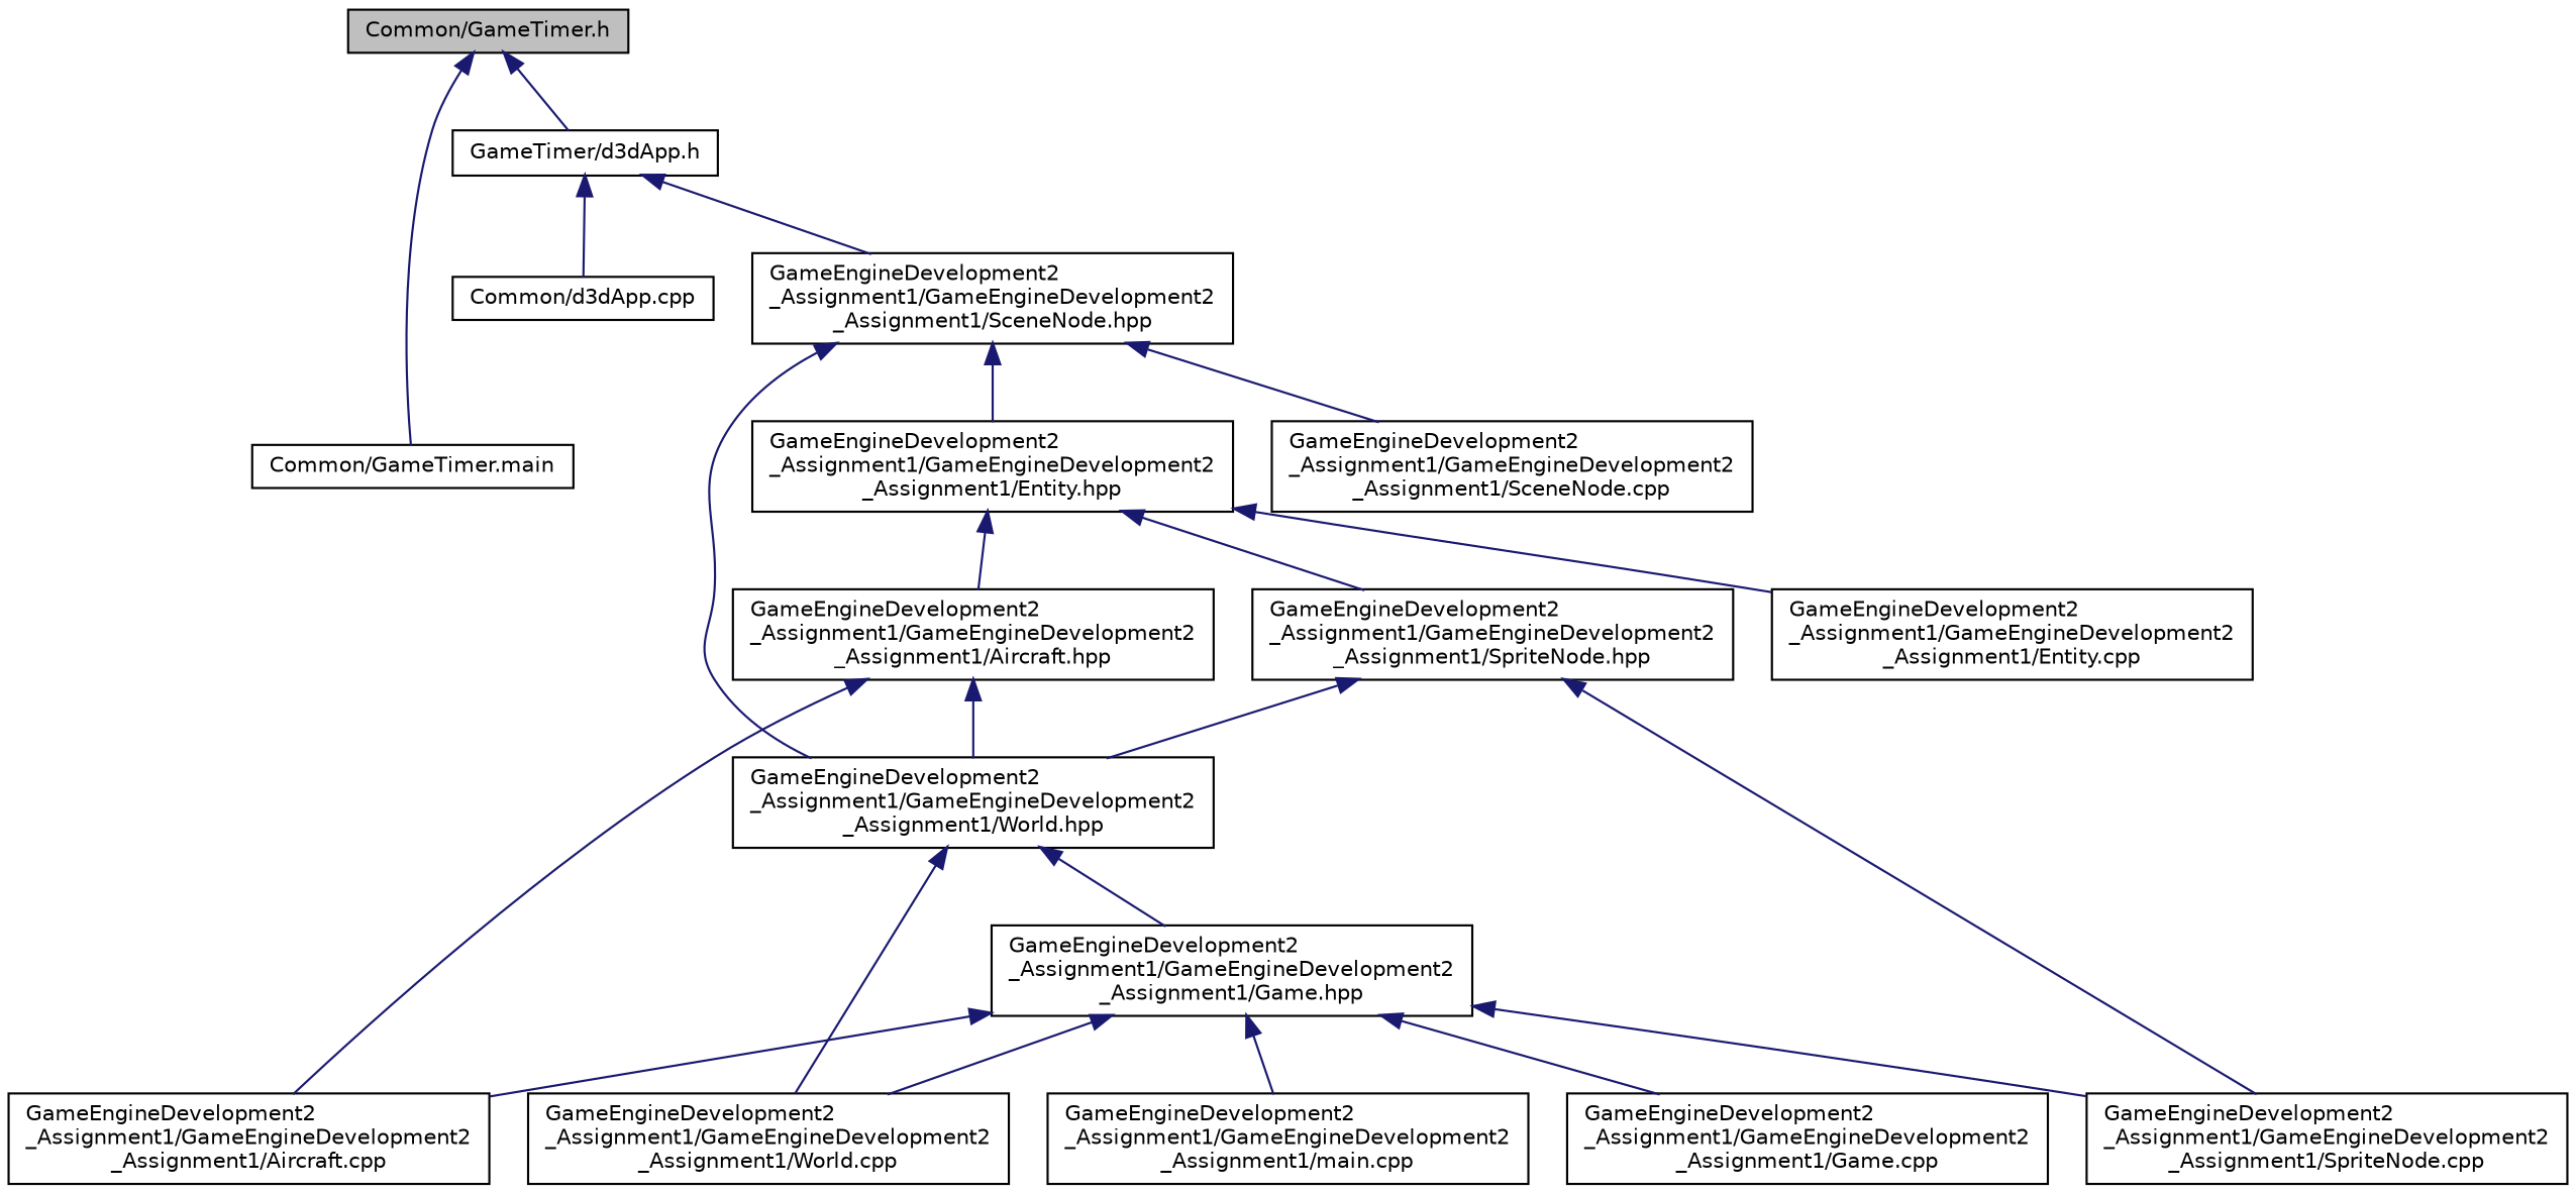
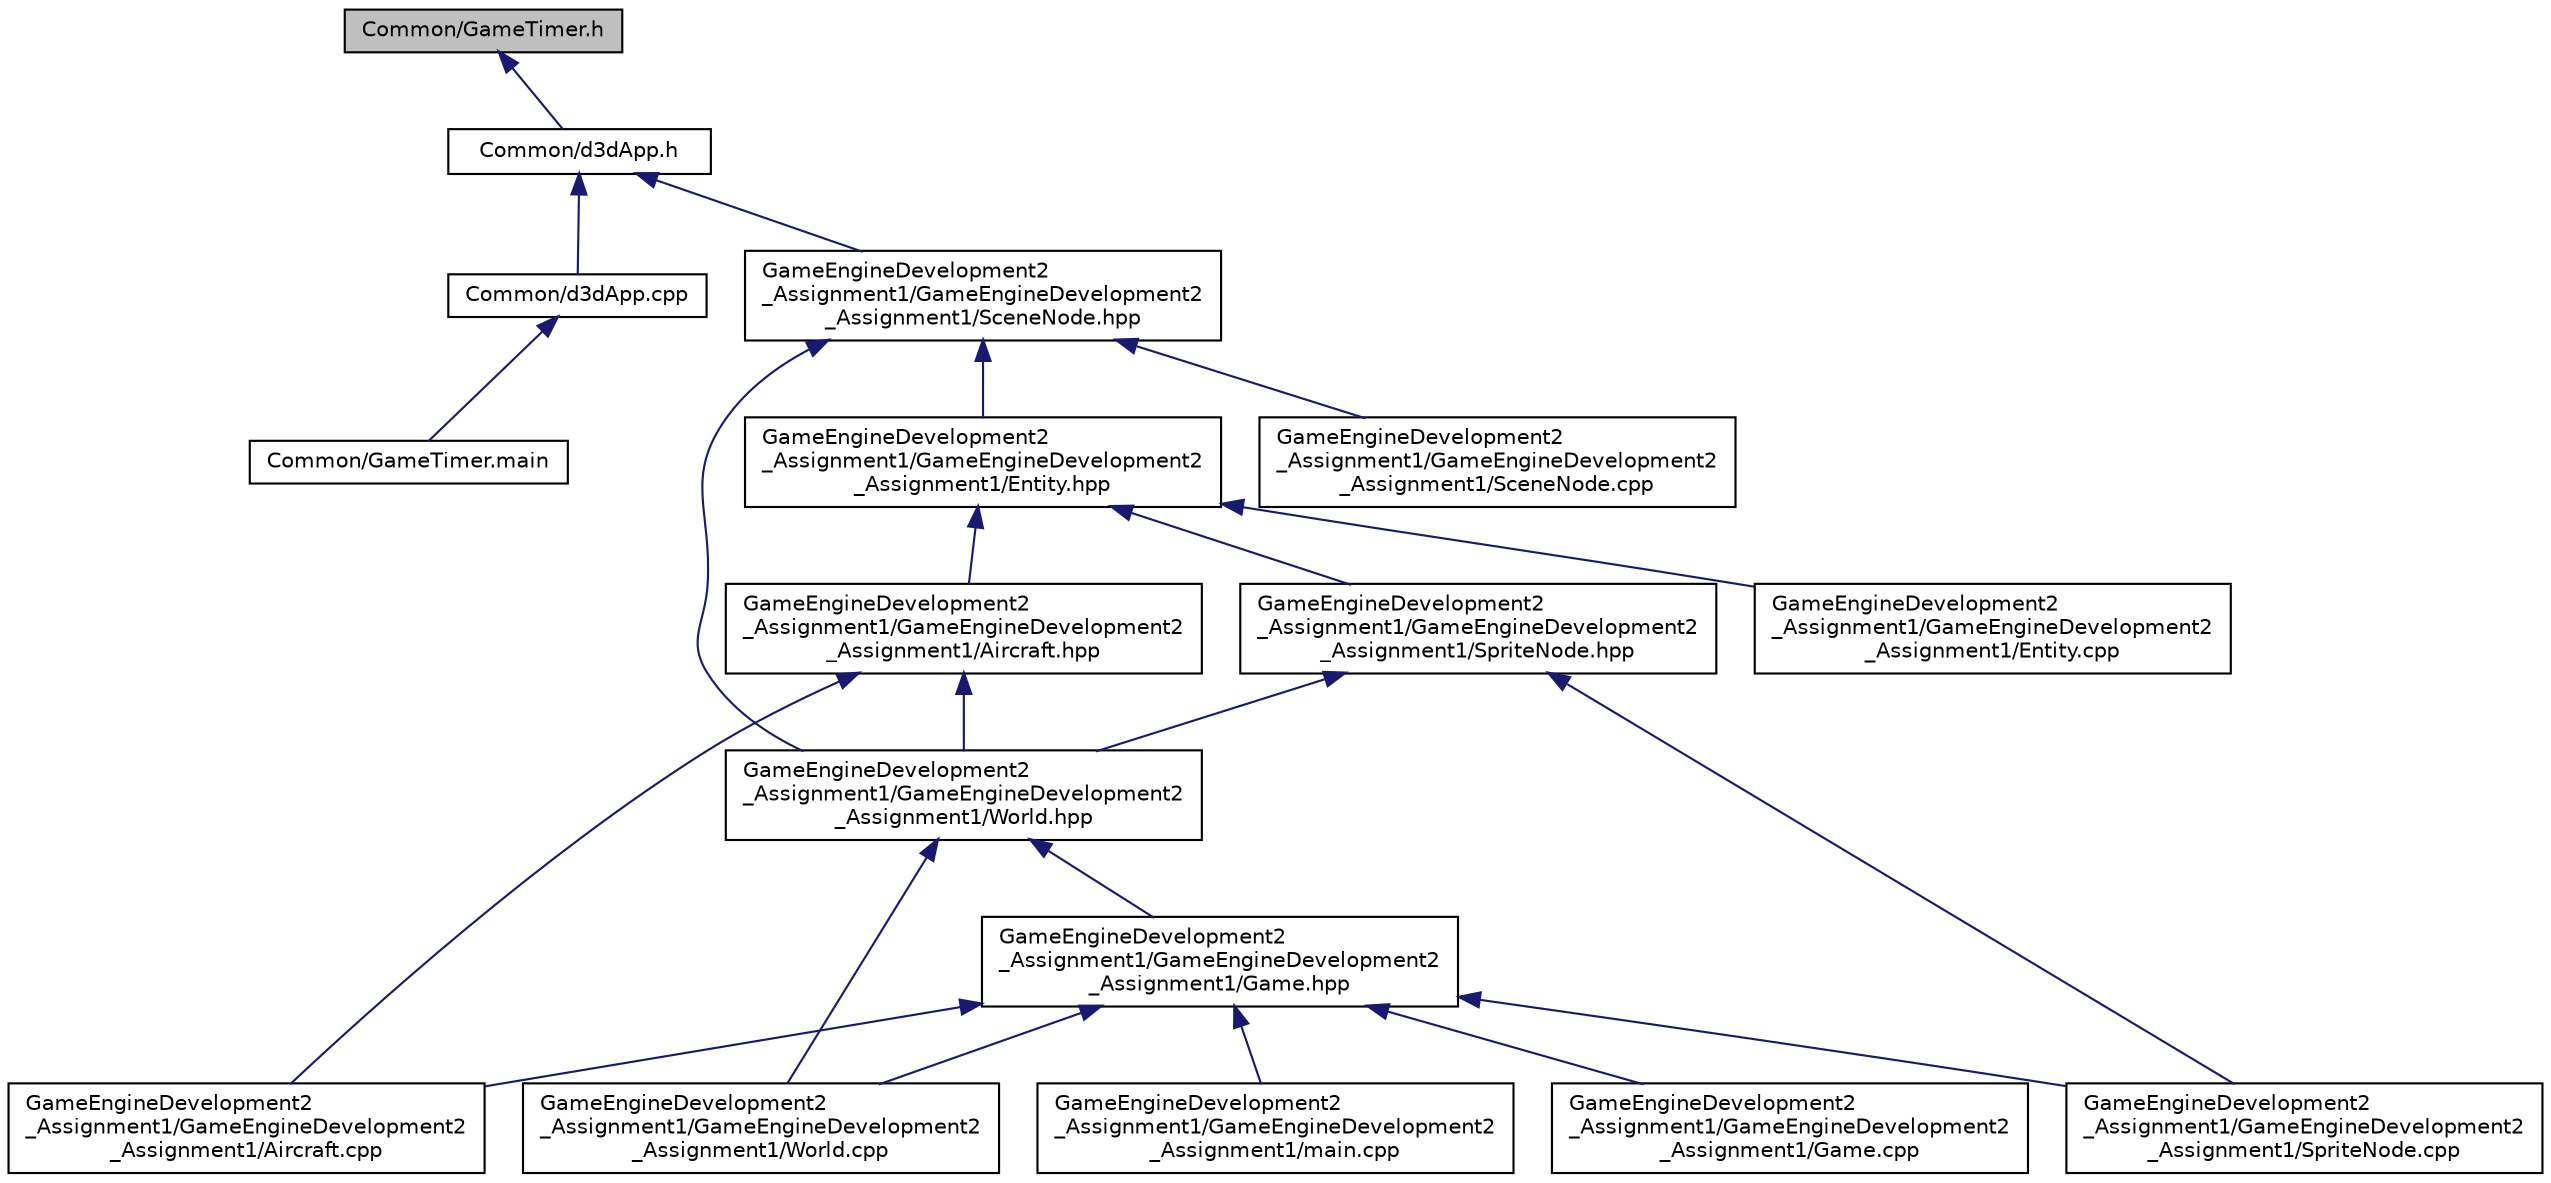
  digraph {
    node [color=black fillcolor=white fontname=Helvetica fontsize=10 shape=record style=filled]
    edge [color=midnightblue dir=back fontname=Helvetica fontsize=10 labelfontname=Helvetica labelfontsize=10 style=solid]
    n1 [fillcolor=grey75 fontcolor=black height=0.2 label="Common/GameTimer.h" width=0.4]
-   n2 [height=0.2 label="GameTimer/d3dApp.h" width=0.4]
+   n2 [height=0.2 label="Common/d3dApp.h" width=0.4]
    n3 [height=0.2 label="Common/GameTimer.main" width=0.4]
    n4 [height=0.2 label="Common/d3dApp.cpp" width=0.4]
    n5 [height=0.2 label="GameEngineDevelopment2\l_Assignment1/GameEngineDevelopment2\l_Assignment1/SceneNode.hpp" width=0.4]
    n6 [height=0.2 label="GameEngineDevelopment2\l_Assignment1/GameEngineDevelopment2\l_Assignment1/Entity.hpp" width=0.4]
    n7 [height=0.2 label="GameEngineDevelopment2\l_Assignment1/GameEngineDevelopment2\l_Assignment1/World.hpp" width=0.4]
    n8 [height=0.2 label="GameEngineDevelopment2\l_Assignment1/GameEngineDevelopment2\l_Assignment1/SceneNode.cpp" width=0.4]
    n9 [height=0.2 label="GameEngineDevelopment2\l_Assignment1/GameEngineDevelopment2\l_Assignment1/Aircraft.hpp" width=0.4]
    n10 [height=0.2 label="GameEngineDevelopment2\l_Assignment1/GameEngineDevelopment2\l_Assignment1/Entity.cpp" width=0.4]
    n11 [height=0.2 label="GameEngineDevelopment2\l_Assignment1/GameEngineDevelopment2\l_Assignment1/SpriteNode.hpp" width=0.4]
    n12 [height=0.2 label="GameEngineDevelopment2\l_Assignment1/GameEngineDevelopment2\l_Assignment1/Game.hpp" width=0.4]
    n13 [height=0.2 label="GameEngineDevelopment2\l_Assignment1/GameEngineDevelopment2\l_Assignment1/World.cpp" width=0.4]
    n14 [height=0.2 label="GameEngineDevelopment2\l_Assignment1/GameEngineDevelopment2\l_Assignment1/Aircraft.cpp" width=0.4]
    n15 [height=0.2 label="GameEngineDevelopment2\l_Assignment1/GameEngineDevelopment2\l_Assignment1/SpriteNode.cpp" width=0.4]
    n16 [height=0.2 label="GameEngineDevelopment2\l_Assignment1/GameEngineDevelopment2\l_Assignment1/Game.cpp" width=0.4]
    n17 [height=0.2 label="GameEngineDevelopment2\l_Assignment1/GameEngineDevelopment2\l_Assignment1/main.cpp" width=0.4]
    n1 -> n2
-   n1 -> n3
+   n4 -> n3
    n2 -> n4
    n2 -> n5
    n5 -> n6
    n5 -> n7
    n5 -> n8
    n6 -> n9
    n6 -> n10
    n6 -> n11
    n7 -> n12
    n7 -> n13
    n9 -> n7
    n9 -> n14
    n11 -> n7
    n11 -> n15
    n12 -> n13
    n12 -> n14
    n12 -> n15
    n12 -> n16
    n12 -> n17
  }
